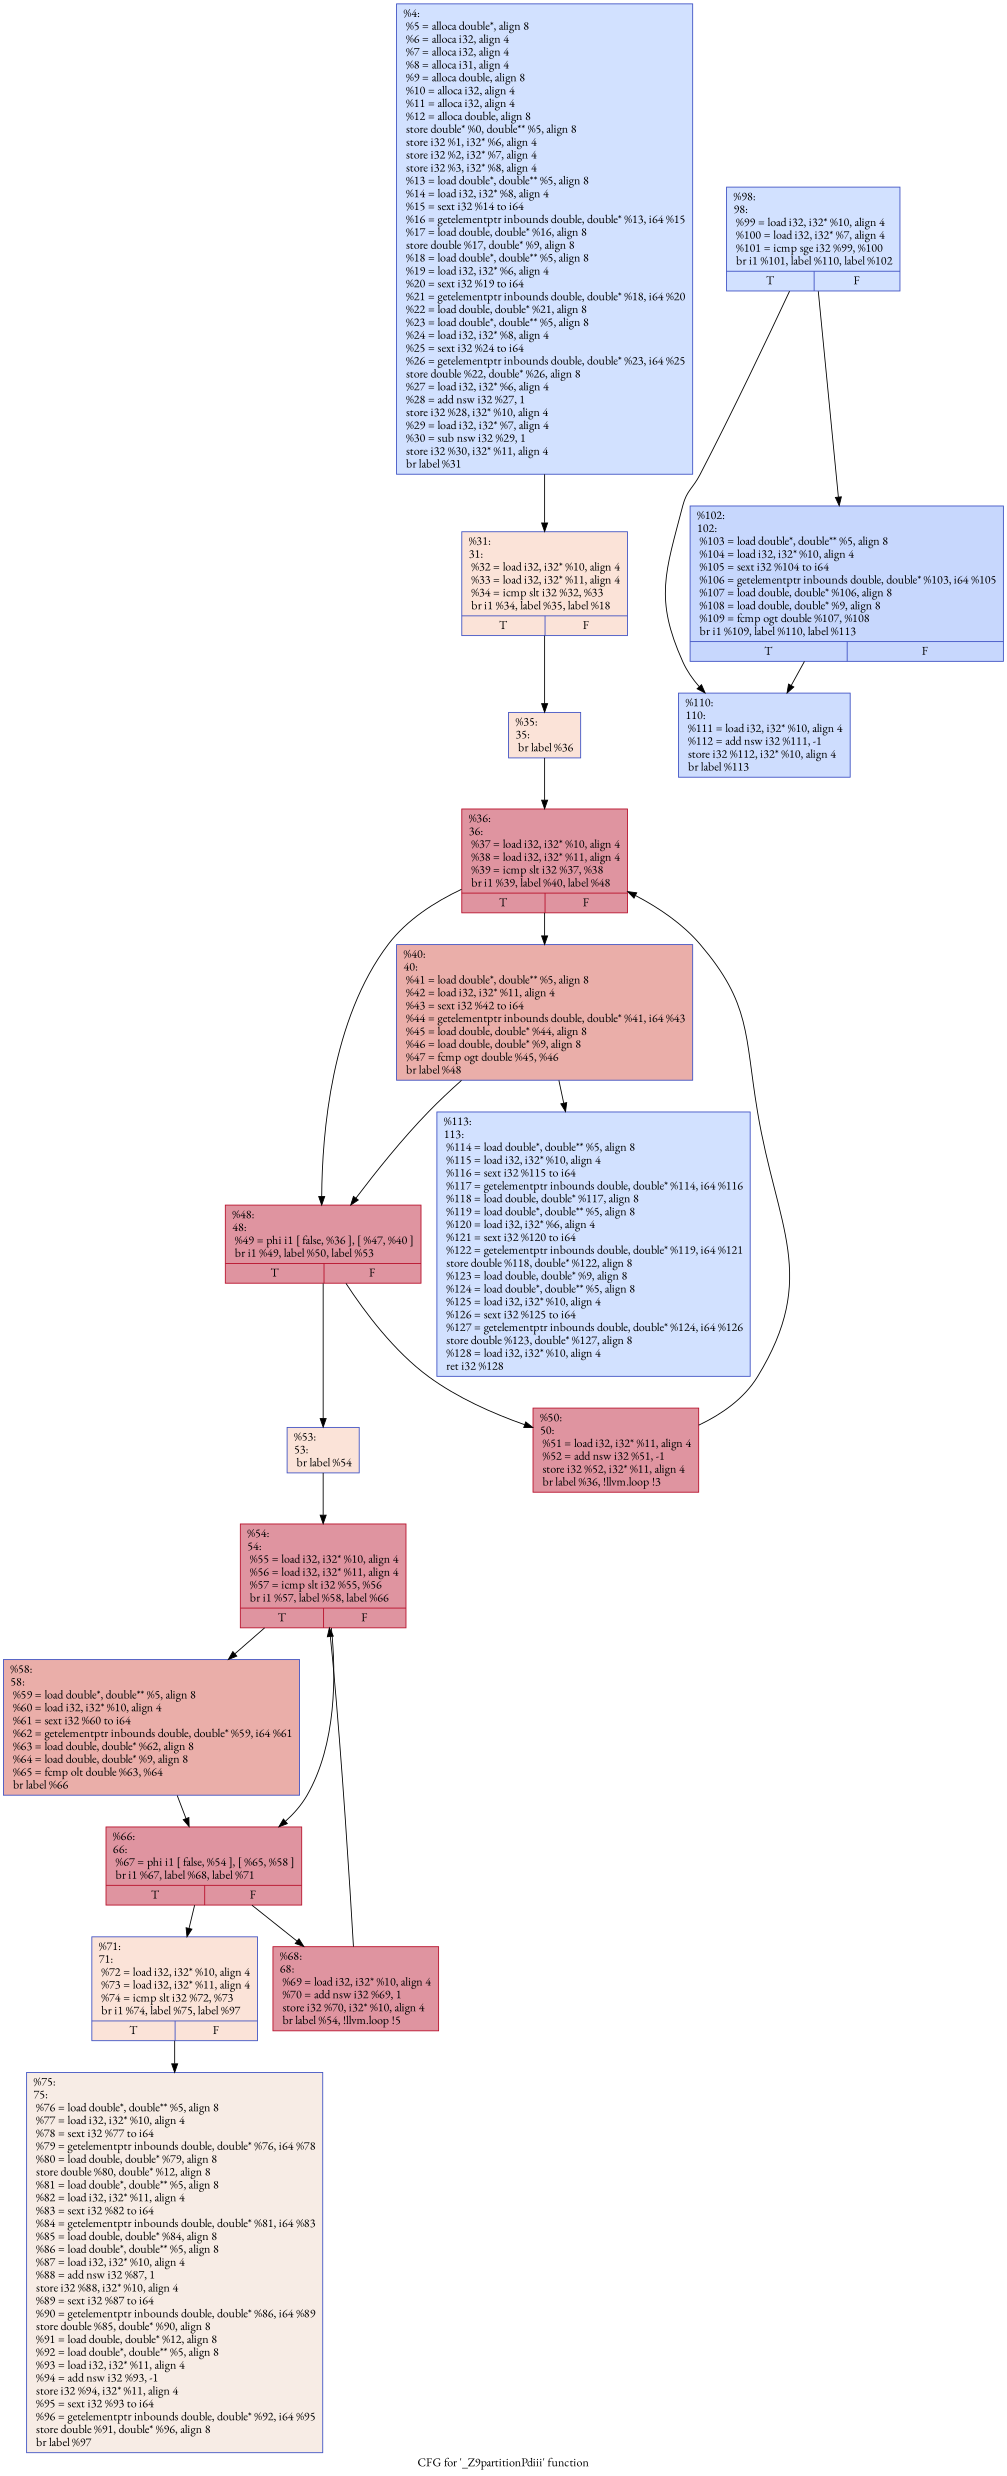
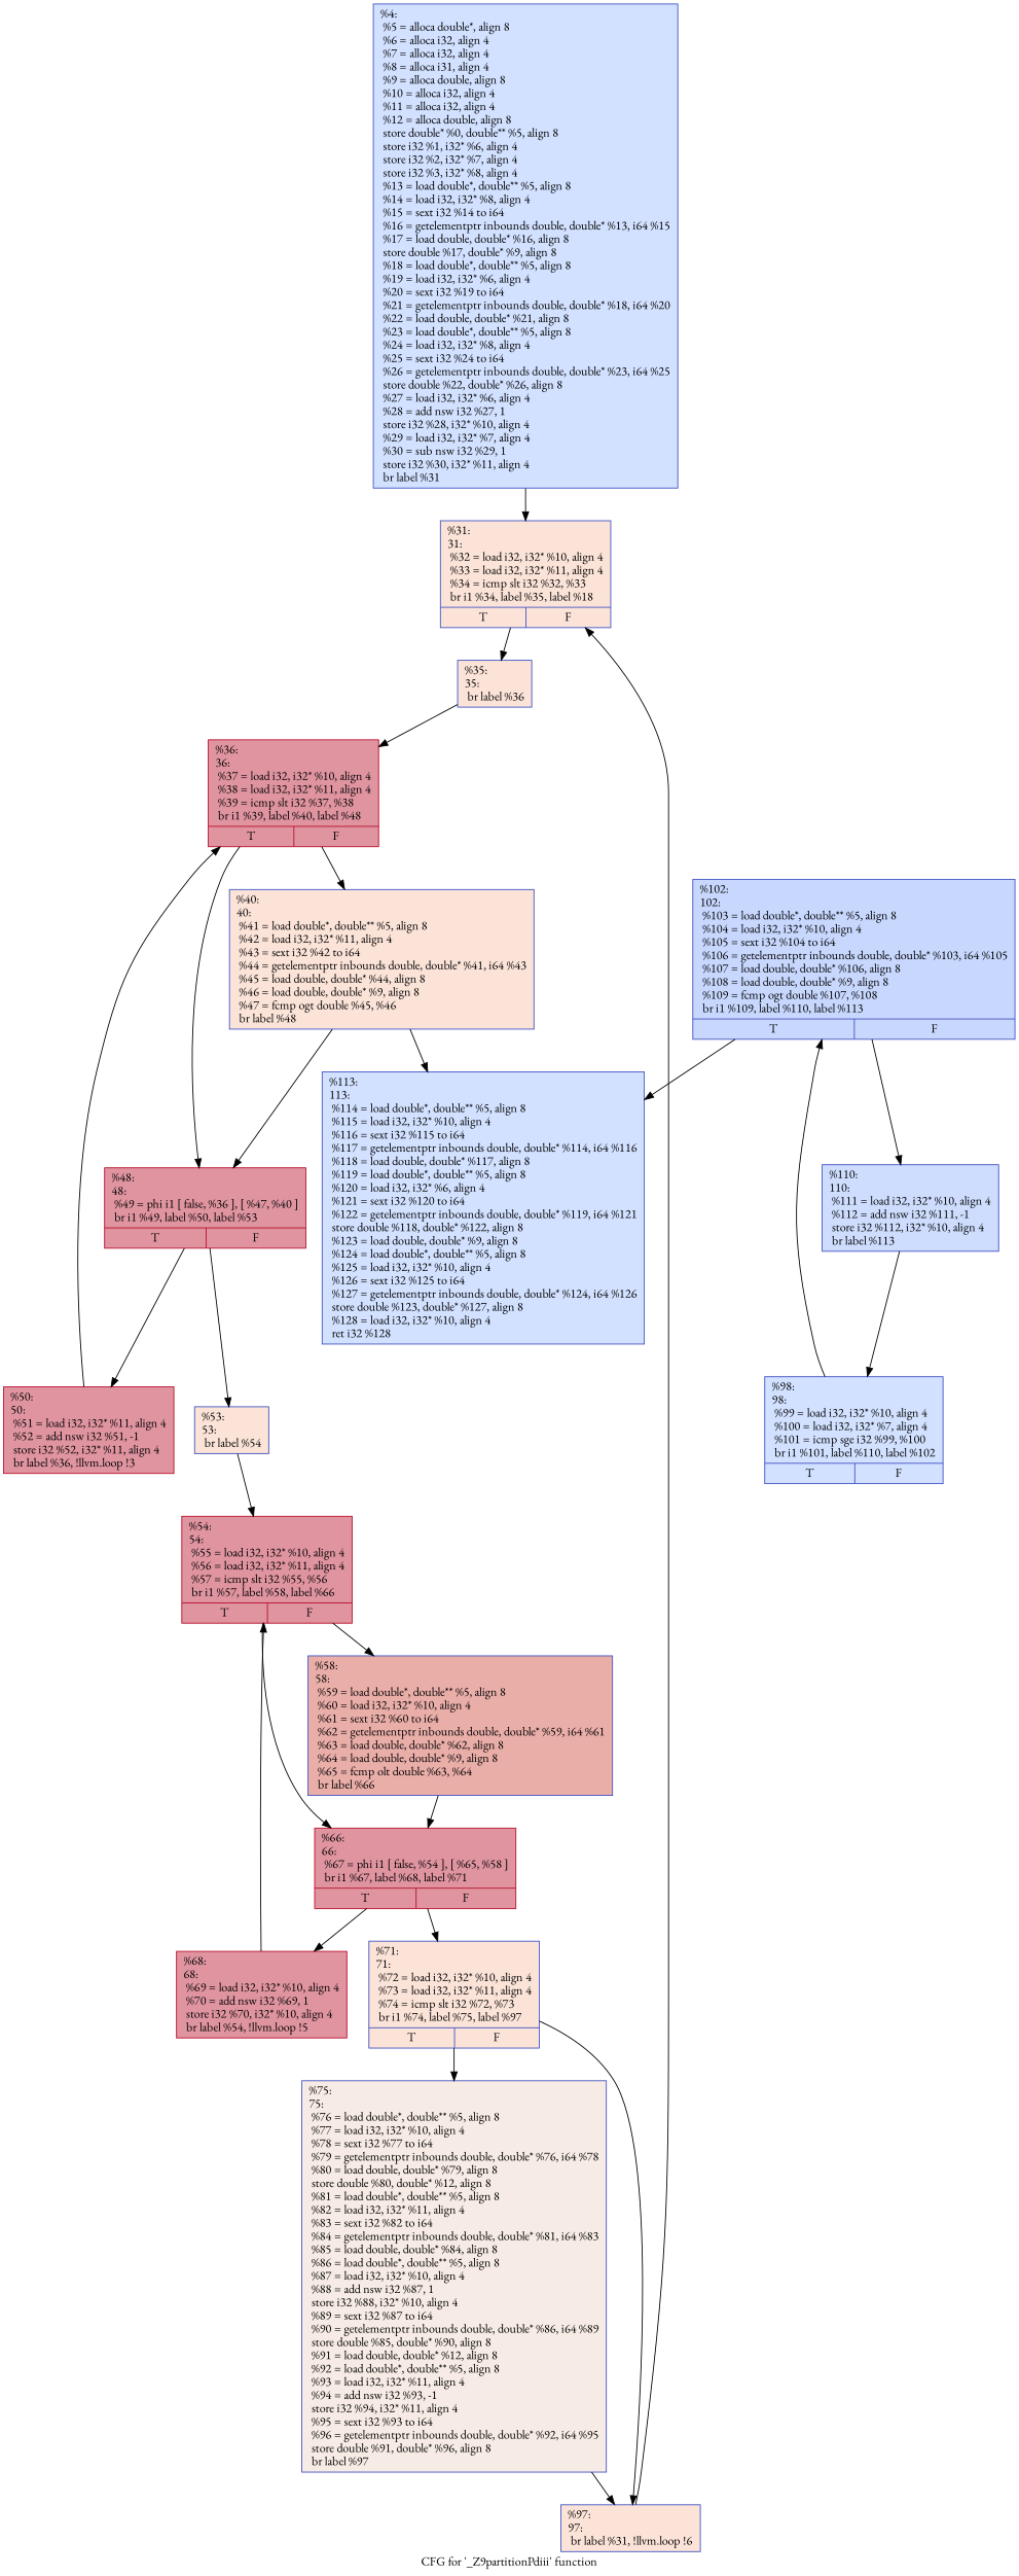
  digraph {
    fontname="EB Garamond"
    label="CFG for '_Z9partitionPdiii' function"
    node [color="#3d50c3ff" fillcolor="#b70d2870" fontname="EB Garamond" shape=record style=filled]
    edge [fontname="EB Garamond"]
    n1 [fillcolor="#9abbff70" label="{%4:\l  %5 = alloca double*, align 8\l  %6 = alloca i32, align 4\l  %7 = alloca i32, align 4\l  %8 = alloca i31, align 4\l  %9 = alloca double, align 8\l  %10 = alloca i32, align 4\l  %11 = alloca i32, align 4\l  %12 = alloca double, align 8\l  store double* %0, double** %5, align 8\l  store i32 %1, i32* %6, align 4\l  store i32 %2, i32* %7, align 4\l  store i32 %3, i32* %8, align 4\l  %13 = load double*, double** %5, align 8\l  %14 = load i32, i32* %8, align 4\l  %15 = sext i32 %14 to i64\l  %16 = getelementptr inbounds double, double* %13, i64 %15\l  %17 = load double, double* %16, align 8\l  store double %17, double* %9, align 8\l  %18 = load double*, double** %5, align 8\l  %19 = load i32, i32* %6, align 4\l  %20 = sext i32 %19 to i64\l  %21 = getelementptr inbounds double, double* %18, i64 %20\l  %22 = load double, double* %21, align 8\l  %23 = load double*, double** %5, align 8\l  %24 = load i32, i32* %8, align 4\l  %25 = sext i32 %24 to i64\l  %26 = getelementptr inbounds double, double* %23, i64 %25\l  store double %22, double* %26, align 8\l  %27 = load i32, i32* %6, align 4\l  %28 = add nsw i32 %27, 1\l  store i32 %28, i32* %10, align 4\l  %29 = load i32, i32* %7, align 4\l  %30 = sub nsw i32 %29, 1\l  store i32 %30, i32* %11, align 4\l  br label %31\l}"]
    n2 [fillcolor="#f6bfa670" label="{%31:\l31:                                               \l  %32 = load i32, i32* %10, align 4\l  %33 = load i32, i32* %11, align 4\l  %34 = icmp slt i32 %32, %33\l  br i1 %34, label %35, label %18\l|{<s0>T|<s1>F}}"]
    n3 [fillcolor="#f6bfa670" label="{%35:\l35:                                               \l  br label %36\l}"]
    n4 [color="#b70d28ff" label="{%36:\l36:                                               \l  %37 = load i32, i32* %10, align 4\l  %38 = load i32, i32* %11, align 4\l  %39 = icmp slt i32 %37, %38\l  br i1 %39, label %40, label %48\l|{<s0>T|<s1>F}}"]
    n5 [fillcolor="#9abbff70" label="{%98:\l98:                                               \l  %99 = load i32, i32* %10, align 4\l  %100 = load i32, i32* %7, align 4\l  %101 = icmp sge i32 %99, %100\l  br i1 %101, label %110, label %102\l|{<s0>T|<s1>F}}"]
    n6 [fillcolor="#8fb1fe70" label="{%110:\l110:                                              \l  %111 = load i32, i32* %10, align 4\l  %112 = add nsw i32 %111, -1\l  store i32 %112, i32* %10, align 4\l  br label %113\l}"]
    n7 [fillcolor="#81a4fb70" label="{%102:\l102:                                              \l  %103 = load double*, double** %5, align 8\l  %104 = load i32, i32* %10, align 4\l  %105 = sext i32 %104 to i64\l  %106 = getelementptr inbounds double, double* %103, i64 %105\l  %107 = load double, double* %106, align 8\l  %108 = load double, double* %9, align 8\l  %109 = fcmp ogt double %107, %108\l  br i1 %109, label %110, label %113\l|{<s0>T|<s1>F}}"]
-   n8 [fillcolor="#d0473d70" label="{%40:\l40:                                               \l  %41 = load double*, double** %5, align 8\l  %42 = load i32, i32* %11, align 4\l  %43 = sext i32 %42 to i64\l  %44 = getelementptr inbounds double, double* %41, i64 %43\l  %45 = load double, double* %44, align 8\l  %46 = load double, double* %9, align 8\l  %47 = fcmp ogt double %45, %46\l  br label %48\l}"]
+   n8 [fillcolor="#f6bfa670" label="{%40:\l40:                                               \l  %41 = load double*, double** %5, align 8\l  %42 = load i32, i32* %11, align 4\l  %43 = sext i32 %42 to i64\l  %44 = getelementptr inbounds double, double* %41, i64 %43\l  %45 = load double, double* %44, align 8\l  %46 = load double, double* %9, align 8\l  %47 = fcmp ogt double %45, %46\l  br label %48\l}"]
    n9 [color="#b70d28ff" label="{%48:\l48:                                               \l  %49 = phi i1 [ false, %36 ], [ %47, %40 ]\l  br i1 %49, label %50, label %53\l|{<s0>T|<s1>F}}"]
    n10 [fillcolor="#9abbff70" label="{%113:\l113:                                              \l  %114 = load double*, double** %5, align 8\l  %115 = load i32, i32* %10, align 4\l  %116 = sext i32 %115 to i64\l  %117 = getelementptr inbounds double, double* %114, i64 %116\l  %118 = load double, double* %117, align 8\l  %119 = load double*, double** %5, align 8\l  %120 = load i32, i32* %6, align 4\l  %121 = sext i32 %120 to i64\l  %122 = getelementptr inbounds double, double* %119, i64 %121\l  store double %118, double* %122, align 8\l  %123 = load double, double* %9, align 8\l  %124 = load double*, double** %5, align 8\l  %125 = load i32, i32* %10, align 4\l  %126 = sext i32 %125 to i64\l  %127 = getelementptr inbounds double, double* %124, i64 %126\l  store double %123, double* %127, align 8\l  %128 = load i32, i32* %10, align 4\l  ret i32 %128\l}"]
    n11 [color="#b70d28ff" label="{%50:\l50:                                               \l  %51 = load i32, i32* %11, align 4\l  %52 = add nsw i32 %51, -1\l  store i32 %52, i32* %11, align 4\l  br label %36, !llvm.loop !3\l}"]
    n12 [fillcolor="#f6bfa670" label="{%53:\l53:                                               \l  br label %54\l}"]
    n13 [color="#b70d28ff" label="{%54:\l54:                                               \l  %55 = load i32, i32* %10, align 4\l  %56 = load i32, i32* %11, align 4\l  %57 = icmp slt i32 %55, %56\l  br i1 %57, label %58, label %66\l|{<s0>T|<s1>F}}"]
    n14 [fillcolor="#d0473d70" label="{%58:\l58:                                               \l  %59 = load double*, double** %5, align 8\l  %60 = load i32, i32* %10, align 4\l  %61 = sext i32 %60 to i64\l  %62 = getelementptr inbounds double, double* %59, i64 %61\l  %63 = load double, double* %62, align 8\l  %64 = load double, double* %9, align 8\l  %65 = fcmp olt double %63, %64\l  br label %66\l}"]
    n15 [color="#b70d28ff" label="{%66:\l66:                                               \l  %67 = phi i1 [ false, %54 ], [ %65, %58 ]\l  br i1 %67, label %68, label %71\l|{<s0>T|<s1>F}}"]
    n16 [color="#b70d28ff" label="{%68:\l68:                                               \l  %69 = load i32, i32* %10, align 4\l  %70 = add nsw i32 %69, 1\l  store i32 %70, i32* %10, align 4\l  br label %54, !llvm.loop !5\l}"]
    n17 [fillcolor="#f6bfa670" label="{%71:\l71:                                               \l  %72 = load i32, i32* %10, align 4\l  %73 = load i32, i32* %11, align 4\l  %74 = icmp slt i32 %72, %73\l  br i1 %74, label %75, label %97\l|{<s0>T|<s1>F}}"]
    n18 [fillcolor="#ecd3c570" label="{%75:\l75:                                               \l  %76 = load double*, double** %5, align 8\l  %77 = load i32, i32* %10, align 4\l  %78 = sext i32 %77 to i64\l  %79 = getelementptr inbounds double, double* %76, i64 %78\l  %80 = load double, double* %79, align 8\l  store double %80, double* %12, align 8\l  %81 = load double*, double** %5, align 8\l  %82 = load i32, i32* %11, align 4\l  %83 = sext i32 %82 to i64\l  %84 = getelementptr inbounds double, double* %81, i64 %83\l  %85 = load double, double* %84, align 8\l  %86 = load double*, double** %5, align 8\l  %87 = load i32, i32* %10, align 4\l  %88 = add nsw i32 %87, 1\l  store i32 %88, i32* %10, align 4\l  %89 = sext i32 %87 to i64\l  %90 = getelementptr inbounds double, double* %86, i64 %89\l  store double %85, double* %90, align 8\l  %91 = load double, double* %12, align 8\l  %92 = load double*, double** %5, align 8\l  %93 = load i32, i32* %11, align 4\l  %94 = add nsw i32 %93, -1\l  store i32 %94, i32* %11, align 4\l  %95 = sext i32 %93 to i64\l  %96 = getelementptr inbounds double, double* %92, i64 %95\l  store double %91, double* %96, align 8\l  br label %97\l}"]
+   n19 [fillcolor="#f6bfa670" label="{%97:\l97:                                               \l  br label %31, !llvm.loop !6\l}"]
    n1 -> n2
    n2 -> n3
    n3 -> n4
    n4 -> n8
    n4 -> n9
-   n5 -> n6
+   n6 -> n5
    n5 -> n7
    n7 -> n6
+   n7 -> n10
    n8 -> n9
    n8 -> n10
    n9 -> n11
    n9 -> n12
    n11 -> n4
    n12 -> n13
    n13 -> n14
    n13 -> n15
    n14 -> n15
    n15 -> n16
    n15 -> n17
    n16 -> n13
    n17 -> n18
+   n17 -> n19
+   n18 -> n19
+   n19 -> n2
  }
